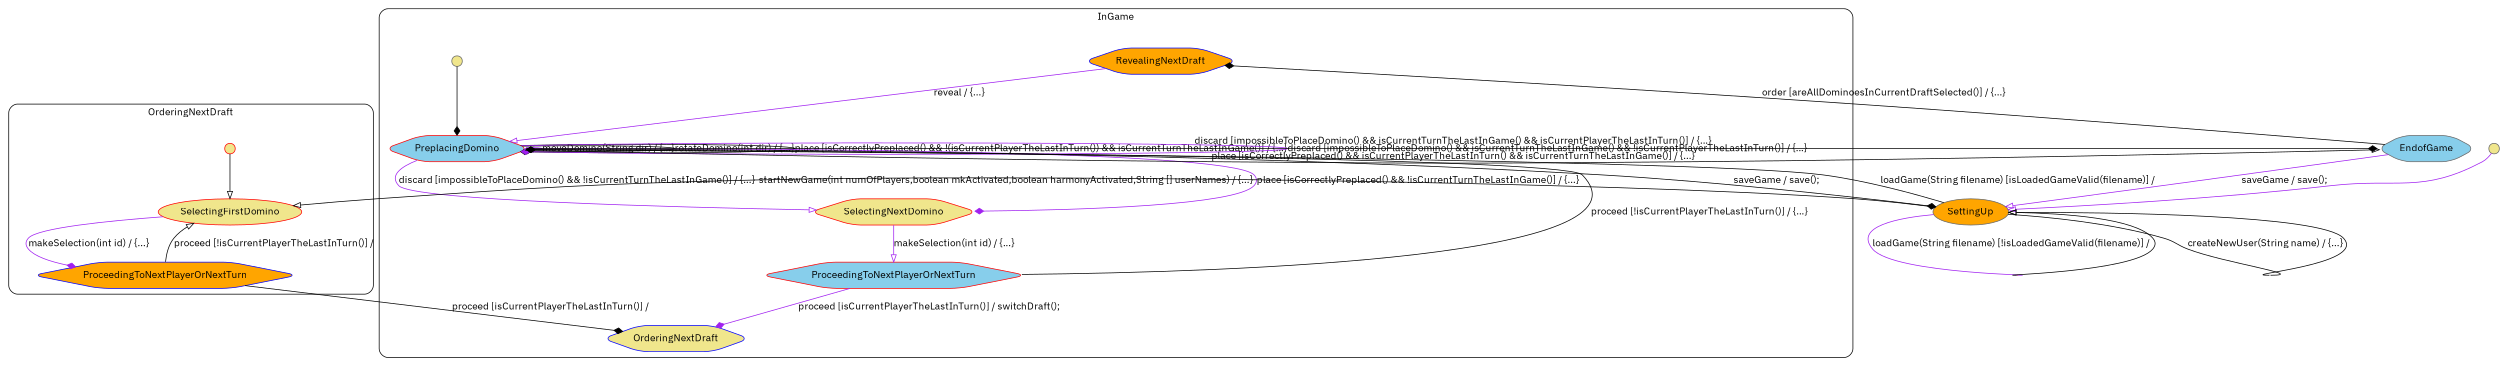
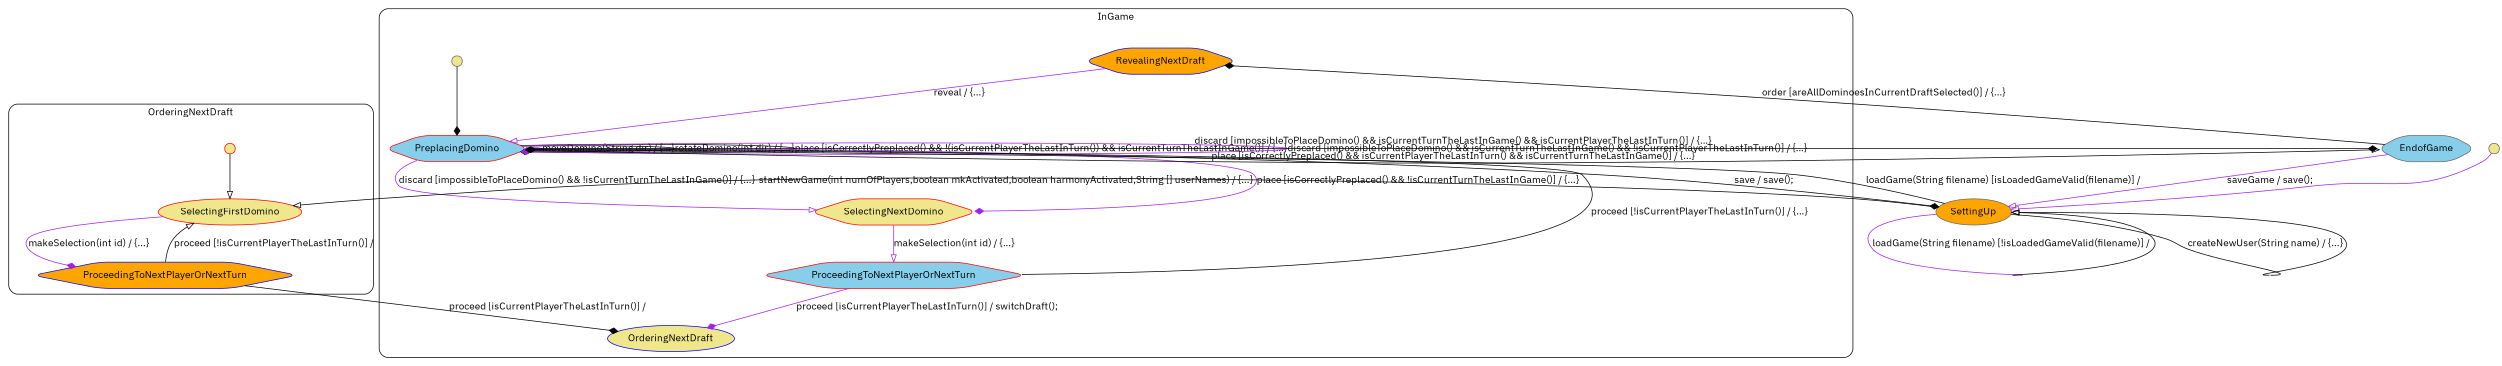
  digraph {
    compound=true
    fontname="IBM Plex Sans"
    node [color=red fillcolor=khaki fontname="IBM Plex Sans" shape=hexagon style="rounded,filled"]
    edge [arrowhead=diamond color=black fontname="IBM Plex Sans"]
    start_Gameplay_Initializing [shape=point width=0.2]
    n2 [label=SelectingFirstDomino shape=ellipse width=1]
    n3 [color=blue fillcolor=orange label=ProceedingToNextPlayerOrNextTurn width=1]
    start_Gameplay_InGame [color=gray40 shape=point width=0.2]
    n5 [fillcolor=skyblue label=PreplacingDomino width=1]
    n6 [label=SelectingNextDomino width=1]
    n7 [fillcolor=skyblue label=ProceedingToNextPlayerOrNextTurn width=1]
-   n8 [color=blue label=OrderingNextDraft width=1]
+   n8 [color=blue label=OrderingNextDraft shape=ellipse width=1]
    n9 [color=blue fillcolor=orange label=RevealingNextDraft width=1]
    n10 [color=gray40 fillcolor=orange label=SettingUp shape=ellipse width=1]
    n11 [color=gray40 fillcolor=skyblue label=EndofGame width=1]
    start_Gameplay_gamestatus [color=gray40 shape=point style=filled width=0.2]
    dummyNode1_SettingUp_SettingUp [shape=point width=0.005]
    dummyNode2_SettingUp_SettingUp [color=gray40 fillcolor=skyblue shape=point width=0.005]
    subgraph cluster_1 {
      label=OrderingNextDraft
      style=rounded
      start_Gameplay_Initializing
      n2
      n3
    }
    subgraph cluster_2 {
      label=InGame
      style=rounded
      start_Gameplay_InGame
      n5
      n6
      n7
      n8
      n9
    }
    start_Gameplay_Initializing -> n2 [arrowhead=onormal]
    n2 -> n3 [color=purple label="makeSelection(int id) / {...}"]
    n3 -> n2 [arrowhead=onormal label="proceed [!isCurrentPlayerTheLastInTurn()] / "]
    n3 -> n8 [label="proceed [isCurrentPlayerTheLastInTurn()] / "]
    start_Gameplay_InGame -> n5
    n5 -> n5 [arrowhead=onormal color=purple label="moveDomino(String dir) / {...}"]
    n5 -> n5 [label="rotateDomino(int dir) / {...}"]
    n5 -> n5 [label="place [isCorrectlyPreplaced() && !(isCurrentPlayerTheLastInTurn()) && isCurrentTurnTheLastInGame()] / {...}"]
    n5 -> n5 [color=purple label="discard [impossibleToPlaceDomino() && isCurrentTurnTheLastInGame() && !isCurrentPlayerTheLastInTurn()] / {...}"]
    n5 -> n6 [color=purple label="place [isCorrectlyPreplaced() && !isCurrentTurnTheLastInGame()] / {...}"]
    n5 -> n6 [arrowhead=onormal color=purple label="discard [impossibleToPlaceDomino() && !isCurrentTurnTheLastInGame()] / {...}"]
-   n5 -> n10 [label="saveGame / save();"]
+   n5 -> n10 [label="save / save();"]
    n5 -> n11 [arrowhead=onormal label="place [isCorrectlyPreplaced() && isCurrentPlayerTheLastInTurn() && isCurrentTurnTheLastInGame()] / {...}"]
    n5 -> n11 [label="discard [impossibleToPlaceDomino() && isCurrentTurnTheLastInGame() && isCurrentPlayerTheLastInTurn()] / {...}"]
    n6 -> n7 [arrowhead=onormal color=purple label="makeSelection(int id) / {...}"]
    n7 -> n5 [label="proceed [!isCurrentPlayerTheLastInTurn()] / {...}"]
    n7 -> n8 [color=purple label="proceed [isCurrentPlayerTheLastInTurn()] / switchDraft();"]
    n9 -> n5 [arrowhead=onormal color=purple label="reveal / {...}"]
    n10 -> n2 [arrowhead=onormal label="startNewGame(int numOfPlayers,boolean mkActivated,boolean harmonyActivated,String [] userNames) / {...}"]
    n10 -> n5 [label="loadGame(String filename) [isLoadedGameValid(filename)] / "]
    n10 -> dummyNode1_SettingUp_SettingUp [color=purple dir=none headport=e label="loadGame(String filename) [!isLoadedGameValid(filename)] / " arrowhead=""]
    n10 -> dummyNode2_SettingUp_SettingUp [dir=none headport=e label="createNewUser(String name) / {...}" arrowhead=""]
    n11 -> n9 [label="order [areAllDominoesInCurrentDraftSelected()] / {...}"]
    n11 -> n10 [arrowhead=onormal color=purple label="saveGame / save();"]
    start_Gameplay_gamestatus -> n10 [arrowhead=onormal color=purple]
    dummyNode1_SettingUp_SettingUp -> n10 [arrowhead=onormal tailport=w]
    dummyNode2_SettingUp_SettingUp -> n10 [arrowhead=onormal tailport=w]
  }
